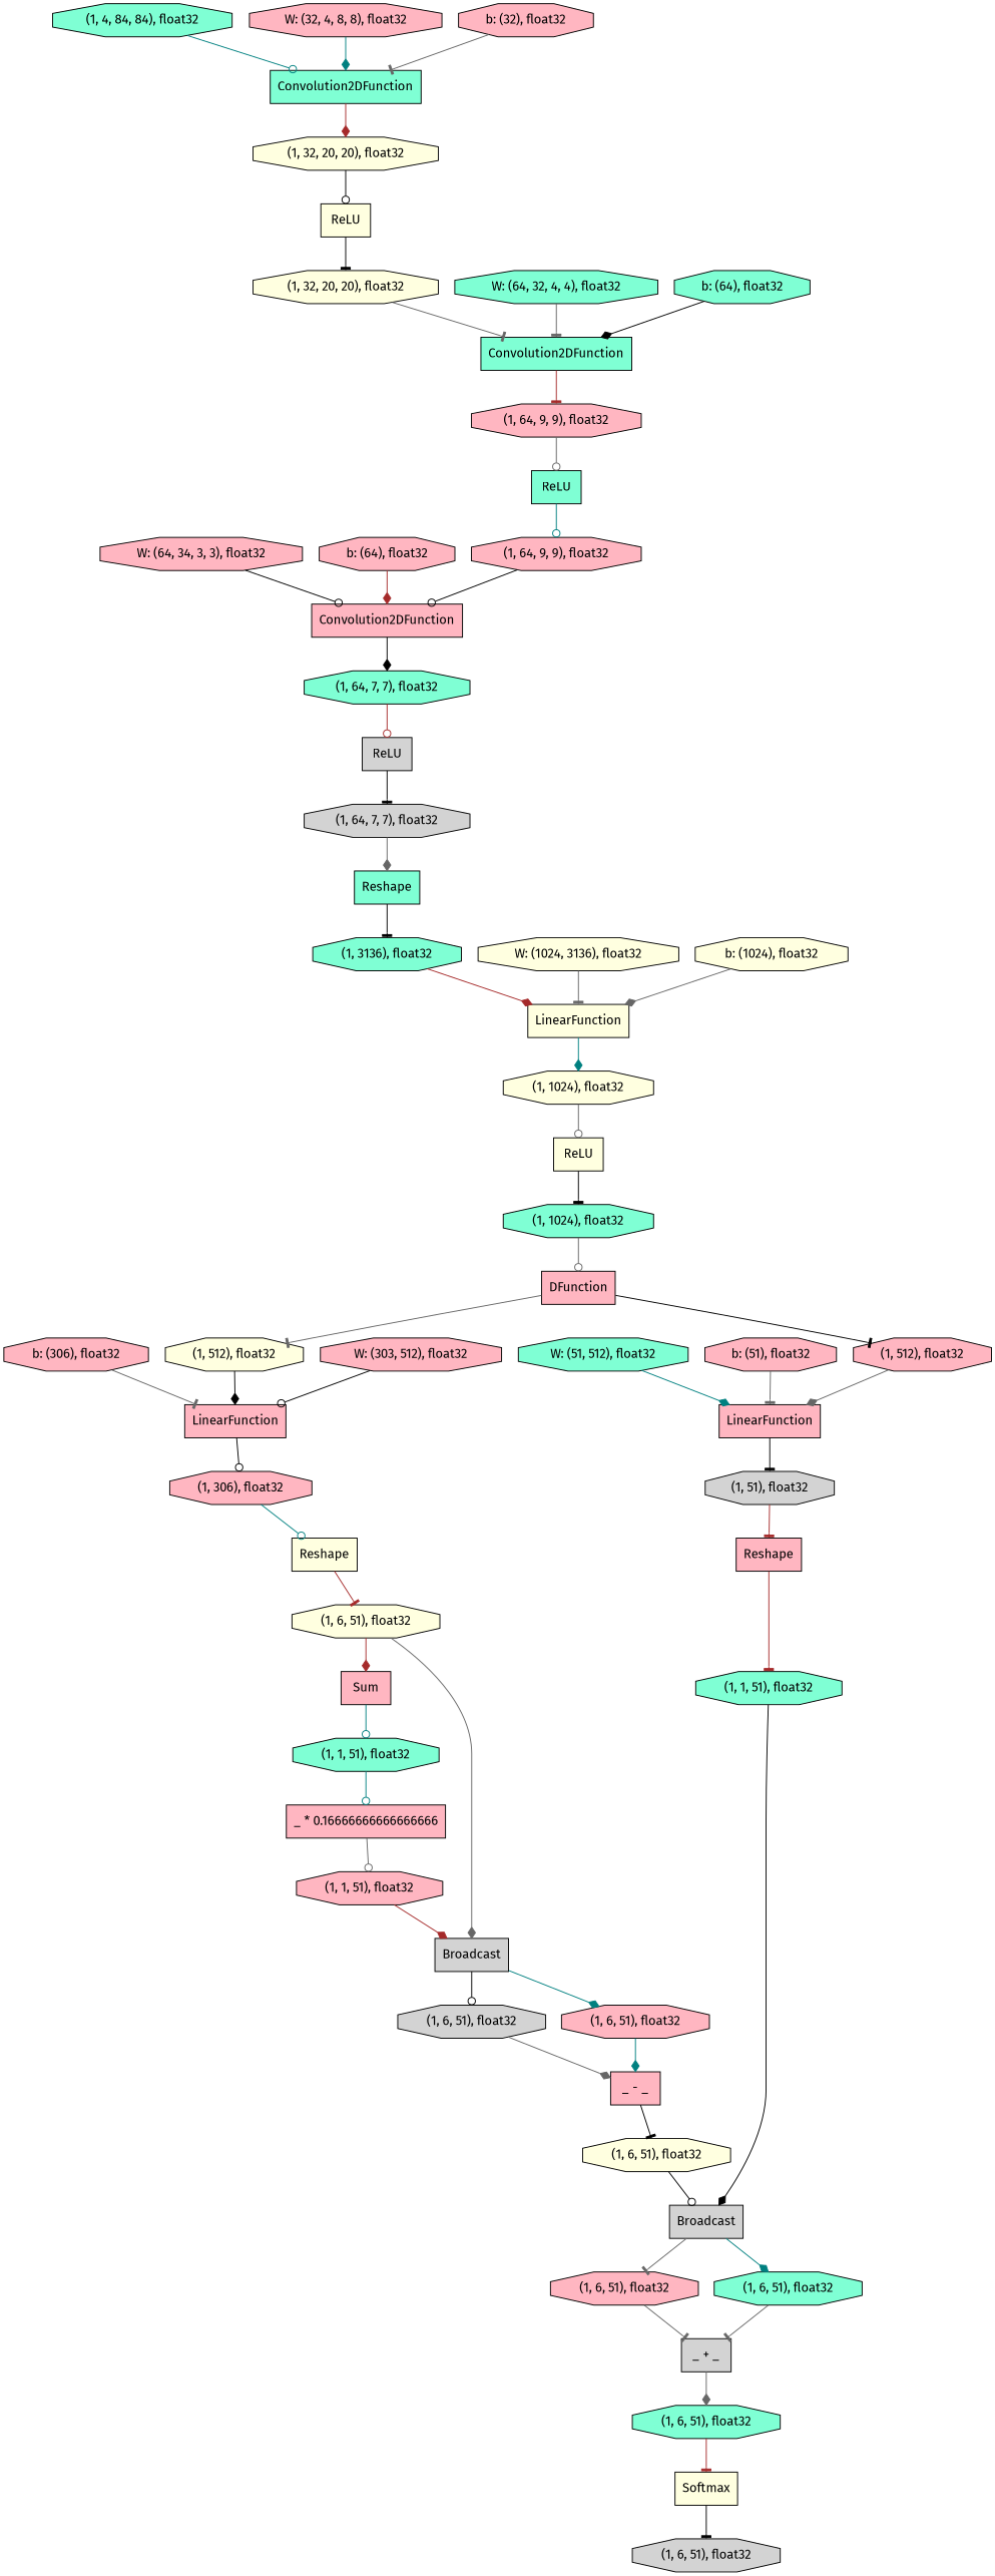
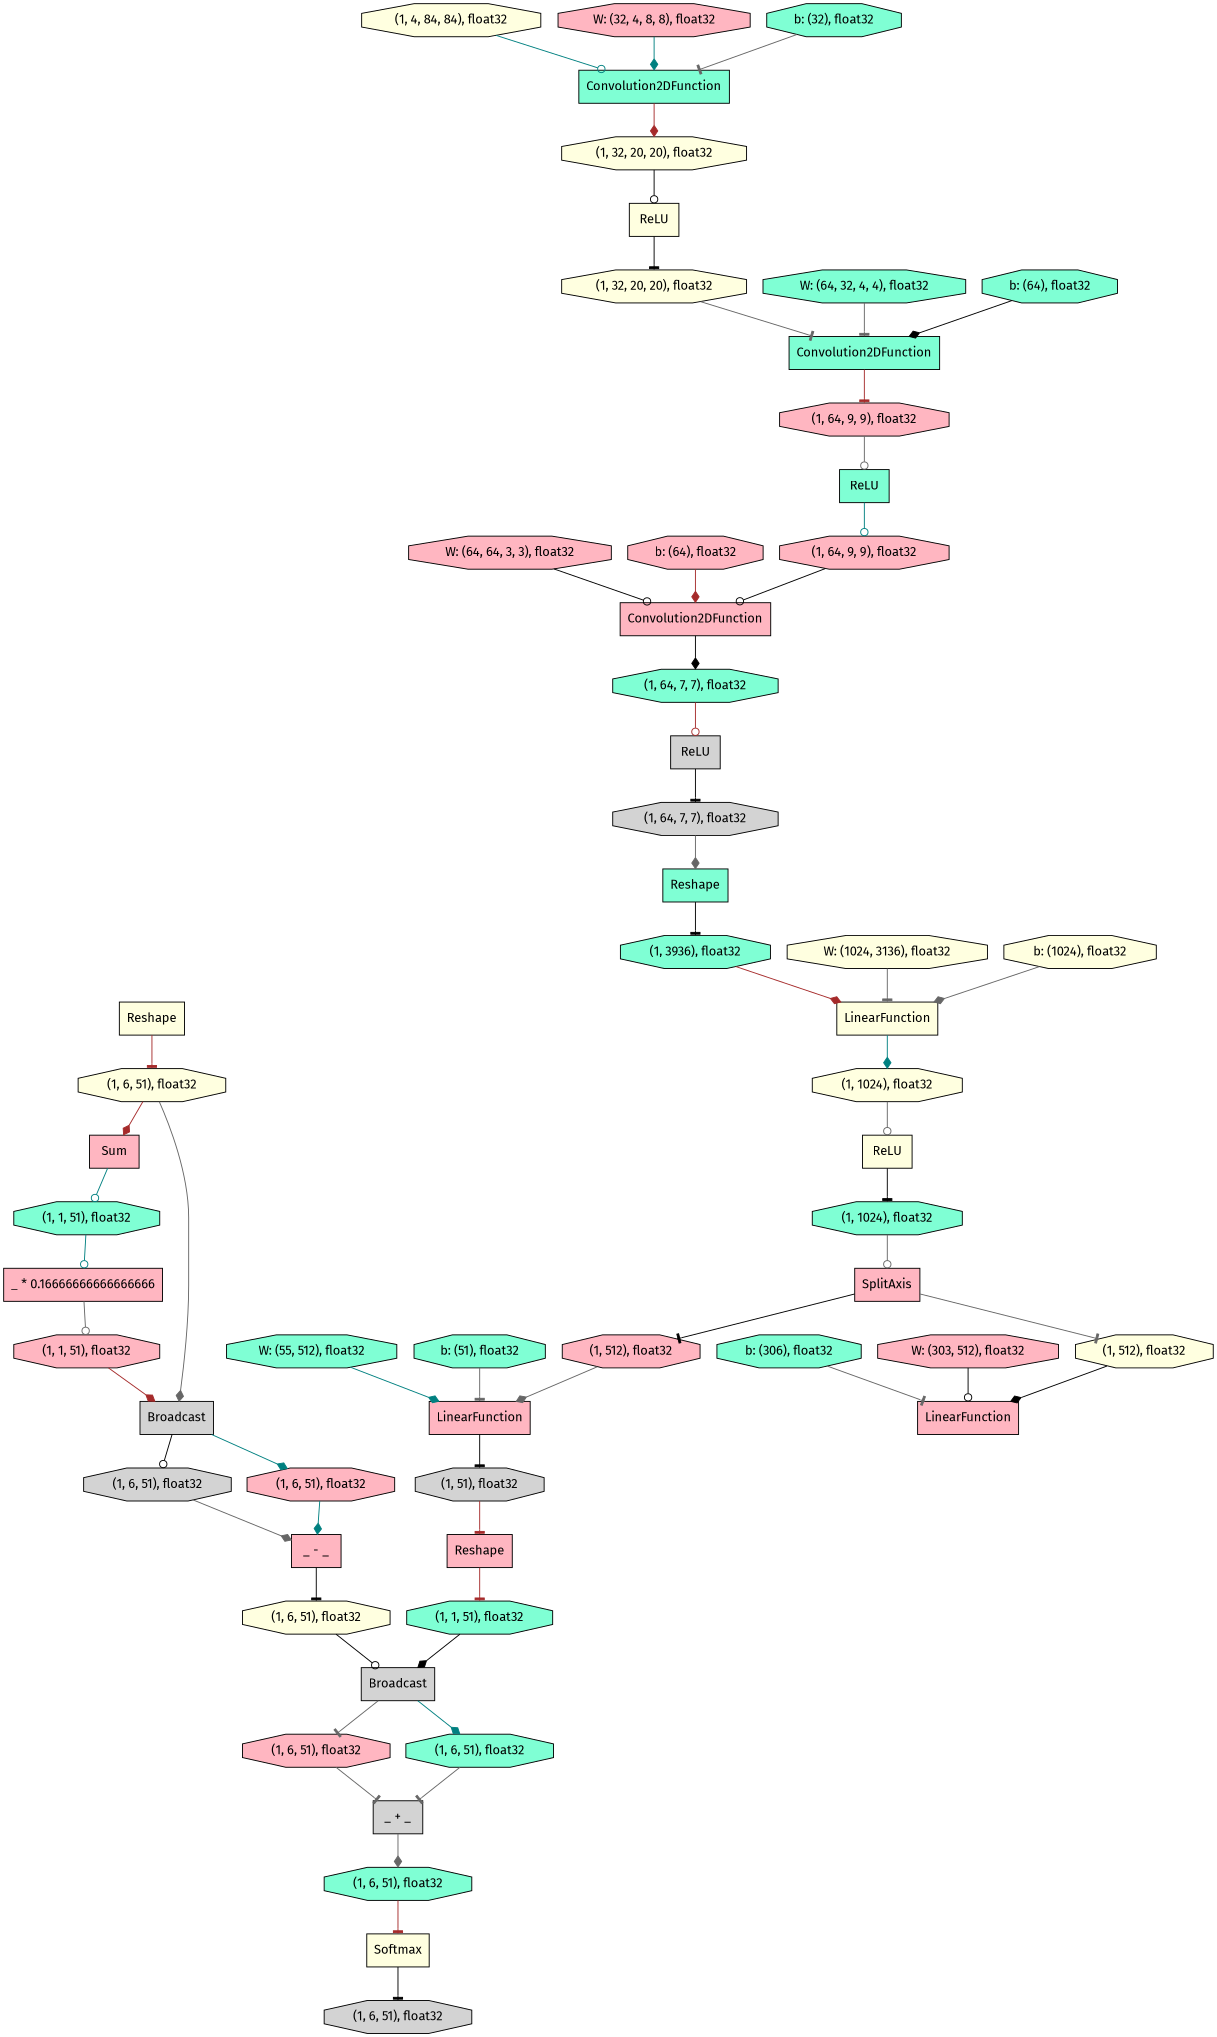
  digraph {
    fontname="Fira Sans"
    rankdir=TB
    node [fillcolor=lightpink fontname="Fira Sans" shape=octagon style=filled]
    edge [arrowhead=tee color=gray40 fontname="Fira Sans"]
    n1 [fillcolor=aquamarine label="(1, 1, 51), float32"]
    n2 [fillcolor=lightgrey label=Broadcast shape=record]
    n3 [label="(1, 6, 51), float32"]
    n4 [fillcolor=aquamarine label="(1, 6, 51), float32"]
-   n5 [label="b: (306), float32"]
+   n5 [fillcolor=aquamarine label="b: (306), float32"]
    n6 [label=LinearFunction shape=record]
-   n7 [label="(1, 306), float32"]
    n8 [fillcolor=lightyellow label="(1, 32, 20, 20), float32"]
    n9 [fillcolor=aquamarine label=Convolution2DFunction shape=record]
    n10 [label="(1, 64, 9, 9), float32"]
    n11 [fillcolor=lightgrey label=ReLU shape=record]
    n12 [fillcolor=lightgrey label="(1, 64, 7, 7), float32"]
    n13 [fillcolor=aquamarine label=Reshape shape=record]
    n14 [fillcolor=lightyellow label="(1, 6, 51), float32"]
    n15 [label=Sum shape=record]
    n16 [fillcolor=lightgrey label=Broadcast shape=record]
    n17 [fillcolor=aquamarine label="(1, 1, 51), float32"]
    n18 [fillcolor=lightgrey label="(1, 6, 51), float32"]
    n19 [label="(1, 6, 51), float32"]
    n20 [label="_ * 0.16666666666666666" shape=record]
    n21 [label="(1, 1, 51), float32"]
-   n22 [fillcolor=aquamarine label="(1, 3136), float32"]
+   n22 [fillcolor=aquamarine label="(1, 3936), float32"]
    n23 [fillcolor=lightyellow label=LinearFunction shape=record]
-   n24 [label="W: (64, 34, 3, 3), float32"]
+   n24 [label="W: (64, 64, 3, 3), float32"]
    n25 [label=Convolution2DFunction shape=record]
    n26 [fillcolor=aquamarine label="(1, 64, 7, 7), float32"]
    n27 [fillcolor=lightgrey label="_ + _" shape=record]
    n28 [fillcolor=aquamarine label="(1, 6, 51), float32"]
    n29 [fillcolor=lightyellow label="(1, 32, 20, 20), float32"]
    n30 [fillcolor=lightyellow label=ReLU shape=record]
-   n31 [fillcolor=aquamarine label="W: (51, 512), float32"]
+   n31 [fillcolor=aquamarine label="W: (55, 512), float32"]
    n32 [label=LinearFunction shape=record]
    n33 [fillcolor=lightgrey label="(1, 51), float32"]
-   n34 [fillcolor=aquamarine label="(1, 4, 84, 84), float32"]
+   n34 [fillcolor=lightyellow label="(1, 4, 84, 84), float32"]
    n35 [fillcolor=aquamarine label=Convolution2DFunction shape=record]
    n36 [fillcolor=lightyellow label=Softmax shape=record]
    n37 [fillcolor=lightgrey label="(1, 6, 51), float32"]
    n38 [fillcolor=lightyellow label=ReLU shape=record]
    n39 [fillcolor=aquamarine label="(1, 1024), float32"]
-   n40 [label=DFunction shape=record]
+   n40 [label=SplitAxis shape=record]
    n41 [label="b: (64), float32"]
    n42 [fillcolor=aquamarine label=ReLU shape=record]
    n43 [label="_ - _" shape=record]
    n44 [fillcolor=lightyellow label=Reshape shape=record]
-   n45 [label="b: (51), float32"]
+   n45 [fillcolor=aquamarine label="b: (51), float32"]
    n46 [fillcolor=lightyellow label="(1, 512), float32"]
    n47 [label="(1, 512), float32"]
    n48 [fillcolor=lightyellow label="(1, 1024), float32"]
    n49 [label=Reshape shape=record]
    n50 [label="W: (32, 4, 8, 8), float32"]
    n51 [fillcolor=lightyellow label="(1, 6, 51), float32"]
    n52 [label="(1, 64, 9, 9), float32"]
    n53 [fillcolor=lightyellow label="W: (1024, 3136), float32"]
-   n54 [label="b: (32), float32"]
+   n54 [fillcolor=aquamarine label="b: (32), float32"]
    n55 [fillcolor=lightyellow label="b: (1024), float32"]
    n56 [fillcolor=aquamarine label="W: (64, 32, 4, 4), float32"]
    n57 [fillcolor=aquamarine label="b: (64), float32"]
    n58 [label="W: (303, 512), float32"]
    n1 -> n2 [arrowhead=diamond color=black]
    n2 -> n3
    n2 -> n4 [arrowhead=diamond color=teal]
    n3 -> n27
    n4 -> n27
    n5 -> n6
-   n6 -> n7 [arrowhead=odot color=black]
-   n7 -> n44 [arrowhead=odot color=teal]
    n8 -> n9
    n9 -> n10 [color=brown]
    n10 -> n42 [arrowhead=odot]
    n11 -> n12 [color=black]
    n12 -> n13 [arrowhead=diamond]
    n13 -> n22 [color=black]
    n14 -> n15 [arrowhead=diamond color=brown]
    n14 -> n16 [arrowhead=diamond]
    n15 -> n17 [arrowhead=odot color=teal]
    n16 -> n18 [arrowhead=odot color=black]
    n16 -> n19 [arrowhead=diamond color=teal]
    n17 -> n20 [arrowhead=odot color=teal]
    n18 -> n43 [arrowhead=diamond]
    n19 -> n43 [arrowhead=diamond color=teal]
    n20 -> n21 [arrowhead=odot]
    n21 -> n16 [arrowhead=diamond color=brown]
    n22 -> n23 [arrowhead=diamond color=brown]
    n23 -> n48 [arrowhead=diamond color=teal]
    n24 -> n25 [arrowhead=odot color=black]
    n25 -> n26 [arrowhead=diamond color=black]
    n26 -> n11 [arrowhead=odot color=brown]
    n27 -> n28 [arrowhead=diamond]
    n28 -> n36 [color=brown]
    n29 -> n30 [arrowhead=odot color=black]
    n30 -> n8 [color=black]
    n31 -> n32 [arrowhead=diamond color=teal]
    n32 -> n33 [color=black]
    n33 -> n49 [color=brown]
    n34 -> n35 [arrowhead=odot color=teal]
    n35 -> n29 [arrowhead=diamond color=brown]
    n36 -> n37 [color=black]
    n38 -> n39 [color=black]
    n39 -> n40 [arrowhead=odot]
    n40 -> n46
    n40 -> n47 [color=black]
    n41 -> n25 [arrowhead=diamond color=brown]
    n42 -> n52 [arrowhead=odot color=teal]
    n43 -> n51 [color=black]
    n44 -> n14 [color=brown]
    n45 -> n32
    n46 -> n6 [arrowhead=diamond color=black]
    n47 -> n32 [arrowhead=diamond]
    n48 -> n38 [arrowhead=odot]
    n49 -> n1 [color=brown]
    n50 -> n35 [arrowhead=diamond color=teal]
    n51 -> n2 [arrowhead=odot color=black]
    n52 -> n25 [arrowhead=odot color=black]
    n53 -> n23
    n54 -> n35
    n55 -> n23 [arrowhead=diamond]
    n56 -> n9
    n57 -> n9 [arrowhead=diamond color=black]
    n58 -> n6 [arrowhead=odot color=black]
  }
